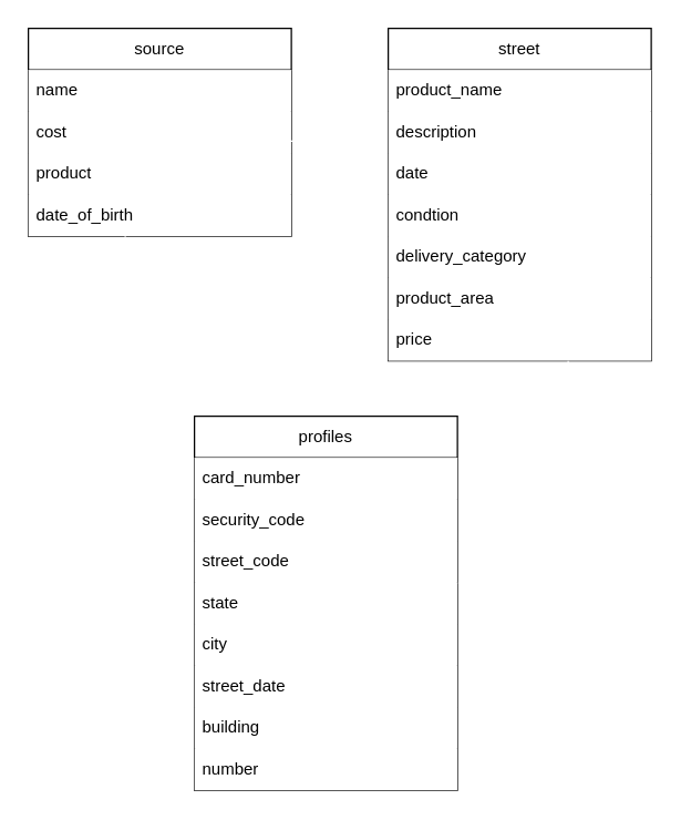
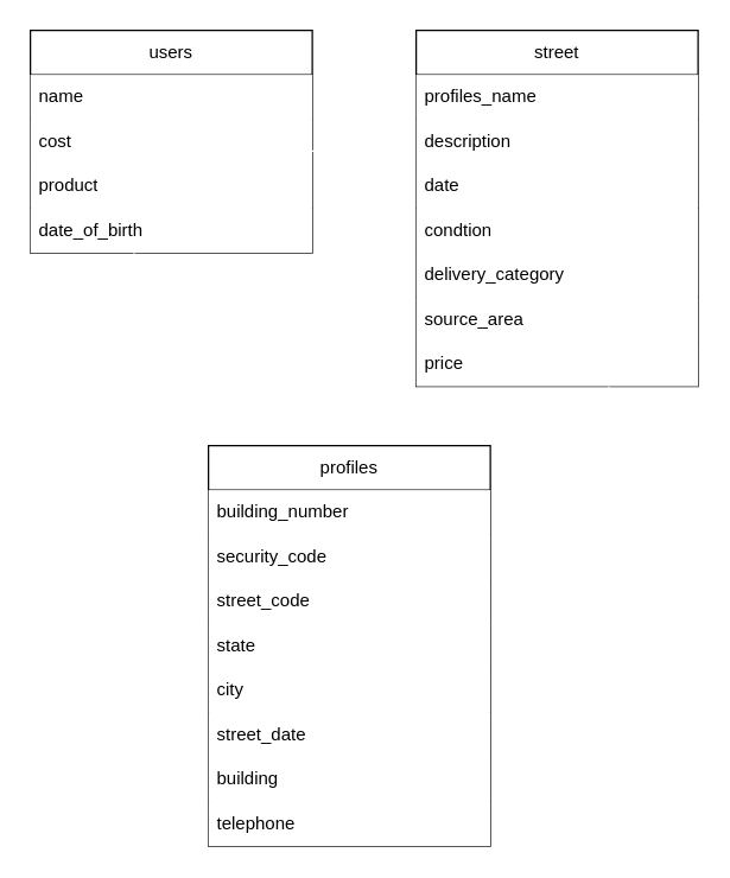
  <mxCell id="0" />
  <mxCell id="1" parent="0" />
- <mxCell id="2" value="source" style="swimlane;fontStyle=0;childLayout=stackLayout;horizontal=1;startSize=30;horizontalStack=0;resizeParent=1;resizeParentMax=0;resizeLast=0;collapsible=1;marginBottom=0;whiteSpace=wrap;html=1;fontColor=default;" vertex="1" parent="1"><mxGeometry x="20" y="20" width="190" height="150" as="geometry"><mxRectangle x="20" y="120" width="70" height="30" as="alternateBounds" /></mxGeometry></mxCell>
+ <mxCell id="2" value="users" style="swimlane;fontStyle=0;childLayout=stackLayout;horizontal=1;startSize=30;horizontalStack=0;resizeParent=1;resizeParentMax=0;resizeLast=0;collapsible=1;marginBottom=0;whiteSpace=wrap;html=1;fontColor=default;" vertex="1" parent="1"><mxGeometry x="20" y="20" width="190" height="150" as="geometry"><mxRectangle x="20" y="120" width="70" height="30" as="alternateBounds" /></mxGeometry></mxCell>
  <mxCell id="3" value="name" style="text;align=left;verticalAlign=middle;spacingLeft=4;spacingRight=4;overflow=hidden;points=[[0,0.5],[1,0.5]];portConstraint=eastwest;rotatable=0;whiteSpace=wrap;html=1;fillColor=default;" vertex="1" parent="2"><mxGeometry y="30" width="190" height="30" as="geometry" /></mxCell>
  <mxCell id="4" value="cost" style="text;align=left;verticalAlign=middle;spacingLeft=4;spacingRight=4;overflow=hidden;points=[[0,0.5],[1,0.5]];portConstraint=eastwest;rotatable=0;whiteSpace=wrap;html=1;fillColor=default;" vertex="1" parent="2"><mxGeometry y="60" width="190" height="30" as="geometry" /></mxCell>
  <mxCell id="5" value="product" style="text;align=left;verticalAlign=middle;spacingLeft=4;spacingRight=4;overflow=hidden;points=[[0,0.5],[1,0.5]];portConstraint=eastwest;rotatable=0;whiteSpace=wrap;html=1;fillColor=default;" vertex="1" parent="2"><mxGeometry y="90" width="190" height="30" as="geometry" /></mxCell>
  <mxCell id="6" value="date_of_birth" style="text;align=left;verticalAlign=middle;spacingLeft=4;spacingRight=4;overflow=hidden;points=[[0,0.5],[1,0.5]];portConstraint=eastwest;rotatable=0;whiteSpace=wrap;html=1;fillColor=default;" vertex="1" parent="2"><mxGeometry y="120" width="190" height="30" as="geometry" /></mxCell>
  <mxCell id="7" style="edgeStyle=none;html=1;startArrow=ERmany;startFill=0;endArrow=ERone;endFill=0;entryX=0.998;entryY=0.014;entryDx=0;entryDy=0;entryPerimeter=0;strokeColor=#FFFFFF;" edge="1" parent="1"><mxGeometry relative="1" as="geometry"><mxPoint x="280" y="101.241" as="sourcePoint" /><mxPoint x="209.62" y="101.42" as="targetPoint" /></mxGeometry></mxCell>
  <mxCell id="8" value="street" style="swimlane;fontStyle=0;childLayout=stackLayout;horizontal=1;startSize=30;horizontalStack=0;resizeParent=1;resizeParentMax=0;resizeLast=0;collapsible=1;marginBottom=0;whiteSpace=wrap;html=1;fillColor=default;" vertex="1" parent="1"><mxGeometry x="280" y="20" width="190" height="240" as="geometry"><mxRectangle x="20" y="120" width="70" height="30" as="alternateBounds" /></mxGeometry></mxCell>
- <mxCell id="9" value="product_name" style="text;strokeColor=none;fillColor=default;align=left;verticalAlign=middle;spacingLeft=4;spacingRight=4;overflow=hidden;points=[[0,0.5],[1,0.5]];portConstraint=eastwest;rotatable=0;whiteSpace=wrap;html=1;" vertex="1" parent="8"><mxGeometry y="30" width="190" height="30" as="geometry" /></mxCell>
+ <mxCell id="9" value="profiles_name" style="text;strokeColor=none;fillColor=default;align=left;verticalAlign=middle;spacingLeft=4;spacingRight=4;overflow=hidden;points=[[0,0.5],[1,0.5]];portConstraint=eastwest;rotatable=0;whiteSpace=wrap;html=1;" vertex="1" parent="8"><mxGeometry y="30" width="190" height="30" as="geometry" /></mxCell>
  <mxCell id="10" value="description" style="text;strokeColor=none;fillColor=default;align=left;verticalAlign=middle;spacingLeft=4;spacingRight=4;overflow=hidden;points=[[0,0.5],[1,0.5]];portConstraint=eastwest;rotatable=0;whiteSpace=wrap;html=1;" vertex="1" parent="8"><mxGeometry y="60" width="190" height="30" as="geometry" /></mxCell>
  <mxCell id="11" value="date" style="text;strokeColor=none;fillColor=default;align=left;verticalAlign=middle;spacingLeft=4;spacingRight=4;overflow=hidden;points=[[0,0.5],[1,0.5]];portConstraint=eastwest;rotatable=0;whiteSpace=wrap;html=1;" vertex="1" parent="8"><mxGeometry y="90" width="190" height="30" as="geometry" /></mxCell>
  <mxCell id="12" value="condtion" style="text;strokeColor=none;fillColor=default;align=left;verticalAlign=middle;spacingLeft=4;spacingRight=4;overflow=hidden;points=[[0,0.5],[1,0.5]];portConstraint=eastwest;rotatable=0;whiteSpace=wrap;html=1;" vertex="1" parent="8"><mxGeometry y="120" width="190" height="30" as="geometry" /></mxCell>
  <mxCell id="13" value="delivery_category" style="text;strokeColor=none;fillColor=default;align=left;verticalAlign=middle;spacingLeft=4;spacingRight=4;overflow=hidden;points=[[0,0.5],[1,0.5]];portConstraint=eastwest;rotatable=0;whiteSpace=wrap;html=1;" vertex="1" parent="8"><mxGeometry y="150" width="190" height="30" as="geometry" /></mxCell>
- <mxCell id="14" value="product_area" style="text;strokeColor=none;fillColor=default;align=left;verticalAlign=middle;spacingLeft=4;spacingRight=4;overflow=hidden;points=[[0,0.5],[1,0.5]];portConstraint=eastwest;rotatable=0;whiteSpace=wrap;html=1;" vertex="1" parent="8"><mxGeometry y="180" width="190" height="30" as="geometry" /></mxCell>
+ <mxCell id="14" value="source_area" style="text;strokeColor=none;fillColor=default;align=left;verticalAlign=middle;spacingLeft=4;spacingRight=4;overflow=hidden;points=[[0,0.5],[1,0.5]];portConstraint=eastwest;rotatable=0;whiteSpace=wrap;html=1;" vertex="1" parent="8"><mxGeometry y="180" width="190" height="30" as="geometry" /></mxCell>
  <mxCell id="15" value="price" style="text;strokeColor=none;fillColor=default;align=left;verticalAlign=middle;spacingLeft=4;spacingRight=4;overflow=hidden;points=[[0,0.5],[1,0.5]];portConstraint=eastwest;rotatable=0;whiteSpace=wrap;html=1;" vertex="1" parent="8"><mxGeometry y="210" width="190" height="30" as="geometry" /></mxCell>
  <mxCell id="16" style="edgeStyle=none;html=1;exitX=1;exitY=0.5;exitDx=0;exitDy=0;startArrow=ERoneToMany;startFill=0;endArrow=none;endFill=0;" edge="1" parent="1" source="4"><mxGeometry relative="1" as="geometry"><mxPoint x="210" y="95" as="targetPoint" /></mxGeometry></mxCell>
  <mxCell id="17" style="edgeStyle=none;html=1;startArrow=ERmany;startFill=0;endArrow=none;endFill=0;exitX=0.002;exitY=0.317;exitDx=0;exitDy=0;exitPerimeter=0;strokeColor=#FFFFFF;" edge="1" parent="1" source="19"><mxGeometry relative="1" as="geometry"><mxPoint x="90" y="340" as="targetPoint" /><mxPoint x="150" y="340" as="sourcePoint" /></mxGeometry></mxCell>
  <mxCell id="18" value="profiles" style="swimlane;fontStyle=0;childLayout=stackLayout;horizontal=1;startSize=30;horizontalStack=0;resizeParent=1;resizeParentMax=0;resizeLast=0;collapsible=1;marginBottom=0;whiteSpace=wrap;html=1;" vertex="1" parent="1"><mxGeometry x="140" y="300" width="190" height="270" as="geometry"><mxRectangle x="20" y="120" width="70" height="30" as="alternateBounds" /></mxGeometry></mxCell>
- <mxCell id="19" value="card_number" style="text;strokeColor=none;fillColor=default;align=left;verticalAlign=middle;spacingLeft=4;spacingRight=4;overflow=hidden;points=[[0,0.5],[1,0.5]];portConstraint=eastwest;rotatable=0;whiteSpace=wrap;html=1;" vertex="1" parent="18"><mxGeometry y="30" width="190" height="30" as="geometry" /></mxCell>
+ <mxCell id="19" value="building_number" style="text;strokeColor=none;fillColor=default;align=left;verticalAlign=middle;spacingLeft=4;spacingRight=4;overflow=hidden;points=[[0,0.5],[1,0.5]];portConstraint=eastwest;rotatable=0;whiteSpace=wrap;html=1;" vertex="1" parent="18"><mxGeometry y="30" width="190" height="30" as="geometry" /></mxCell>
  <mxCell id="20" value="security_code" style="text;strokeColor=none;fillColor=default;align=left;verticalAlign=middle;spacingLeft=4;spacingRight=4;overflow=hidden;points=[[0,0.5],[1,0.5]];portConstraint=eastwest;rotatable=0;whiteSpace=wrap;html=1;" vertex="1" parent="18"><mxGeometry y="60" width="190" height="30" as="geometry" /></mxCell>
  <mxCell id="21" value="street_code" style="text;strokeColor=none;fillColor=default;align=left;verticalAlign=middle;spacingLeft=4;spacingRight=4;overflow=hidden;points=[[0,0.5],[1,0.5]];portConstraint=eastwest;rotatable=0;whiteSpace=wrap;html=1;" vertex="1" parent="18"><mxGeometry y="90" width="190" height="30" as="geometry" /></mxCell>
  <mxCell id="22" value="state" style="text;strokeColor=none;fillColor=default;align=left;verticalAlign=middle;spacingLeft=4;spacingRight=4;overflow=hidden;points=[[0,0.5],[1,0.5]];portConstraint=eastwest;rotatable=0;whiteSpace=wrap;html=1;" vertex="1" parent="18"><mxGeometry y="120" width="190" height="30" as="geometry" /></mxCell>
  <mxCell id="23" value="city" style="text;strokeColor=none;fillColor=default;align=left;verticalAlign=middle;spacingLeft=4;spacingRight=4;overflow=hidden;points=[[0,0.5],[1,0.5]];portConstraint=eastwest;rotatable=0;whiteSpace=wrap;html=1;" vertex="1" parent="18"><mxGeometry y="150" width="190" height="30" as="geometry" /></mxCell>
  <mxCell id="24" value="street_date" style="text;strokeColor=none;fillColor=default;align=left;verticalAlign=middle;spacingLeft=4;spacingRight=4;overflow=hidden;points=[[0,0.5],[1,0.5]];portConstraint=eastwest;rotatable=0;whiteSpace=wrap;html=1;" vertex="1" parent="18"><mxGeometry y="180" width="190" height="30" as="geometry" /></mxCell>
  <mxCell id="25" value="building" style="text;strokeColor=none;fillColor=default;align=left;verticalAlign=middle;spacingLeft=4;spacingRight=4;overflow=hidden;points=[[0,0.5],[1,0.5]];portConstraint=eastwest;rotatable=0;whiteSpace=wrap;html=1;" vertex="1" parent="18"><mxGeometry y="210" width="190" height="30" as="geometry" /></mxCell>
- <mxCell id="26" value="number" style="text;strokeColor=none;fillColor=default;align=left;verticalAlign=middle;spacingLeft=4;spacingRight=4;overflow=hidden;points=[[0,0.5],[1,0.5]];portConstraint=eastwest;rotatable=0;whiteSpace=wrap;html=1;" vertex="1" parent="18"><mxGeometry y="240" width="190" height="30" as="geometry" /></mxCell>
+ <mxCell id="26" value="telephone" style="text;strokeColor=none;fillColor=default;align=left;verticalAlign=middle;spacingLeft=4;spacingRight=4;overflow=hidden;points=[[0,0.5],[1,0.5]];portConstraint=eastwest;rotatable=0;whiteSpace=wrap;html=1;" vertex="1" parent="18"><mxGeometry y="240" width="190" height="30" as="geometry" /></mxCell>
  <mxCell id="27" style="edgeStyle=none;html=1;startArrow=ERone;startFill=0;endArrow=none;endFill=0;strokeColor=#FFFFFF;" edge="1" parent="1"><mxGeometry relative="1" as="geometry"><mxPoint x="90" y="340" as="targetPoint" /><mxPoint x="90" y="170" as="sourcePoint" /></mxGeometry></mxCell>
  <mxCell id="28" style="edgeStyle=none;html=1;startArrow=ERone;startFill=0;endArrow=none;endFill=0;strokeColor=#FFFFFF;" edge="1" parent="1"><mxGeometry relative="1" as="geometry"><mxPoint x="410" y="420" as="targetPoint" /><mxPoint x="410" y="260" as="sourcePoint" /></mxGeometry></mxCell>
  <mxCell id="29" style="edgeStyle=none;html=1;startArrow=ERone;startFill=0;endArrow=none;endFill=0;strokeColor=#FFFFFF;exitX=1.003;exitY=0.011;exitDx=0;exitDy=0;exitPerimeter=0;" edge="1" parent="1" source="22"><mxGeometry relative="1" as="geometry"><mxPoint x="410" y="420" as="targetPoint" /><mxPoint x="420" y="270" as="sourcePoint" /></mxGeometry></mxCell>
